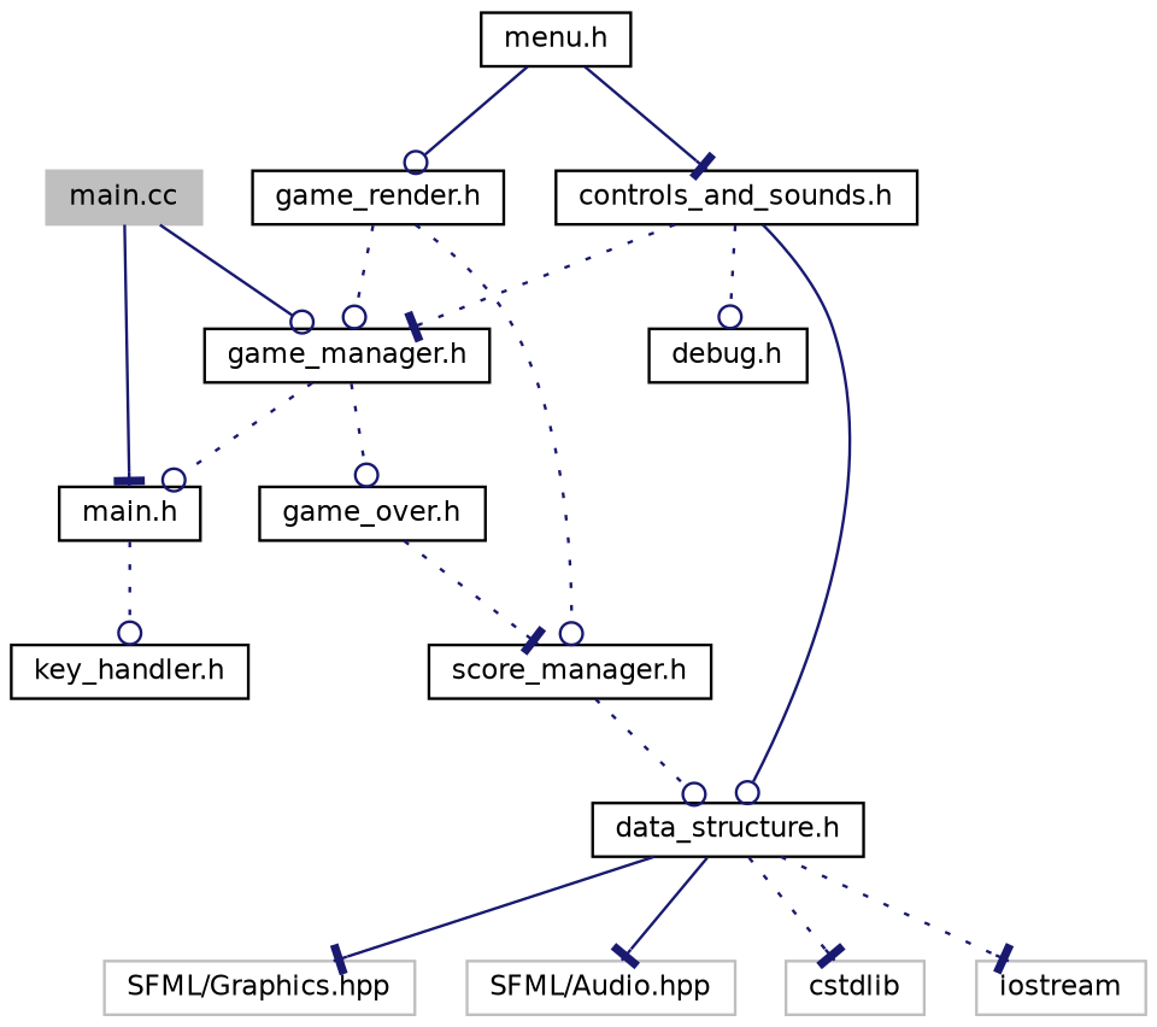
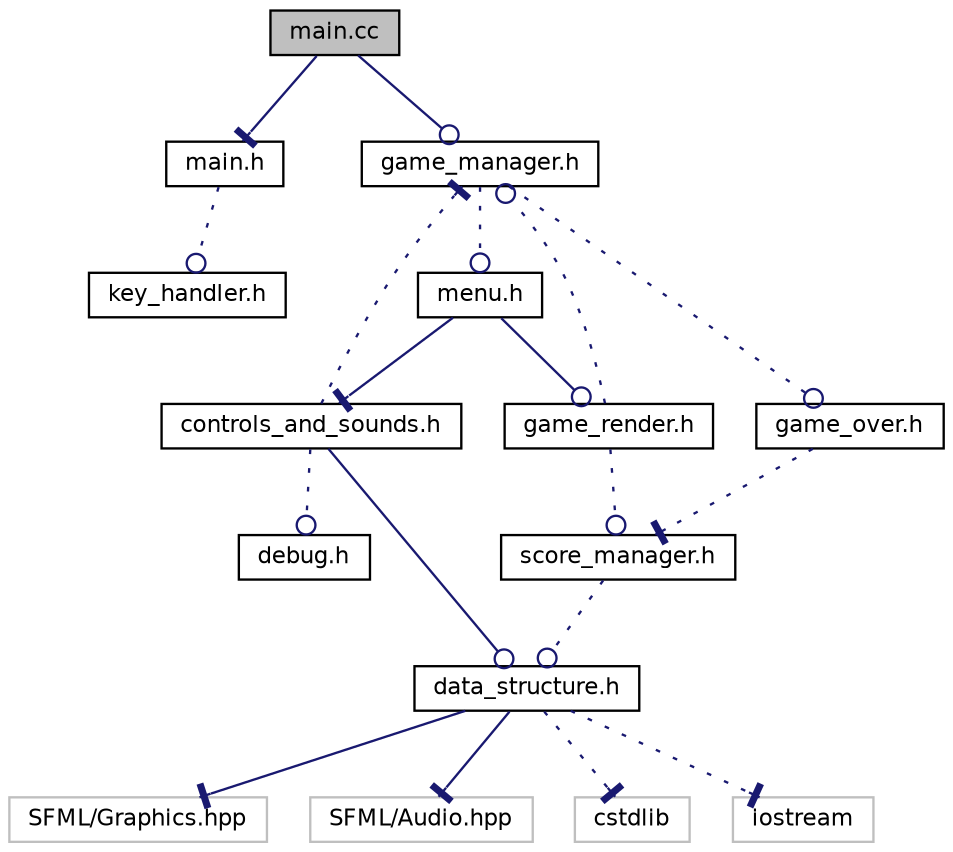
  digraph {
    node [color=black fillcolor=white fontname=Helvetica fontsize=10 shape=record style=filled]
    edge [arrowhead=odot color=midnightblue fontname=Helvetica fontsize=10 labelfontname=Helvetica labelfontsize=10 style=dotted]
-   n1 [color=grey75 fillcolor=grey75 fontcolor=black height=0.2 label="main.cc" width=0.4]
+   n1 [fillcolor=grey75 fontcolor=black height=0.2 label="main.cc" width=0.4]
    n2 [height=0.2 label="main.h" width=0.4]
    n3 [height=0.2 label="game_manager.h" width=0.4]
    n4 [height=0.2 label="key_handler.h" width=0.4]
    n5 [height=0.2 label="menu.h" width=0.4]
    n6 [height=0.2 label="game_over.h" width=0.4]
    n7 [height=0.2 label="game_render.h" width=0.4]
    n8 [height=0.2 label="controls_and_sounds.h" width=0.4]
    n9 [height=0.2 label="score_manager.h" width=0.4]
    n10 [height=0.2 label="debug.h" width=0.4]
    n11 [height=0.2 label="data_structure.h" width=0.4]
    n12 [color=grey75 height=0.2 label="SFML/Graphics.hpp" width=0.4]
    n13 [color=grey75 height=0.2 label="SFML/Audio.hpp" width=0.4]
    n14 [color=grey75 height=0.2 label=cstdlib width=0.4]
    n15 [color=grey75 height=0.2 label=iostream width=0.4]
    n1 -> n2 [arrowhead=tee style=solid]
    n1 -> n3 [style=solid]
    n2 -> n4
-   n3 -> n2
+   n3 -> n5
    n3 -> n6
    n5 -> n7 [style=solid]
    n5 -> n8 [arrowhead=tee style=solid]
    n6 -> n9 [arrowhead=tee]
    n7 -> n3
    n7 -> n9
    n8 -> n3 [arrowhead=tee]
    n8 -> n10
    n8 -> n11 [style=solid]
    n9 -> n11
    n11 -> n12 [arrowhead=tee style=solid]
    n11 -> n13 [arrowhead=tee style=solid]
    n11 -> n14 [arrowhead=tee]
    n11 -> n15 [arrowhead=tee]
  }
